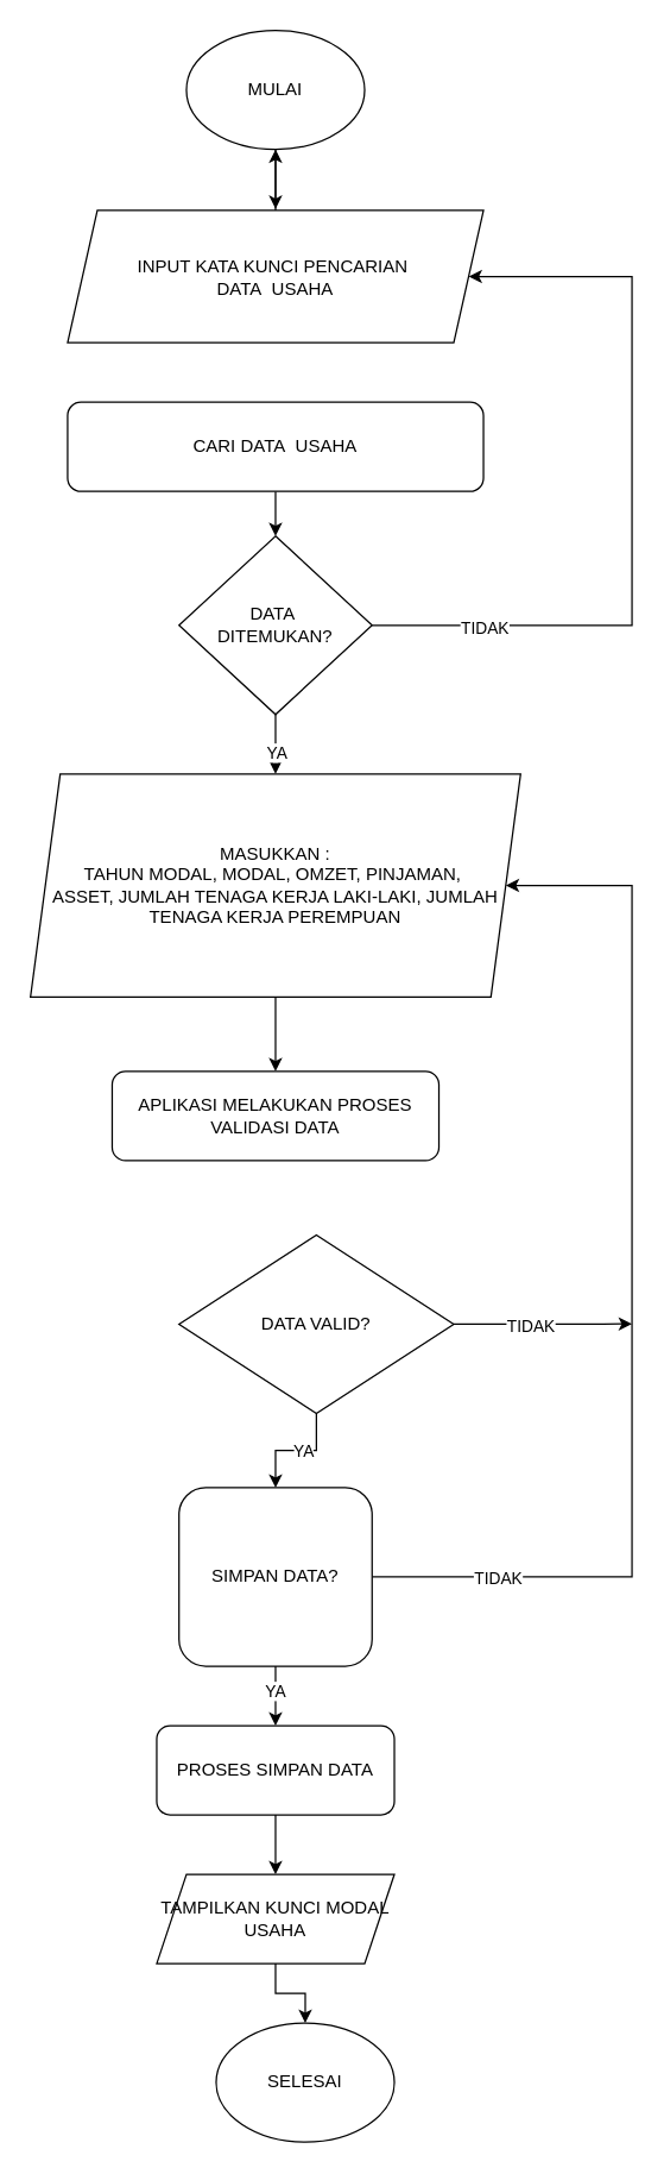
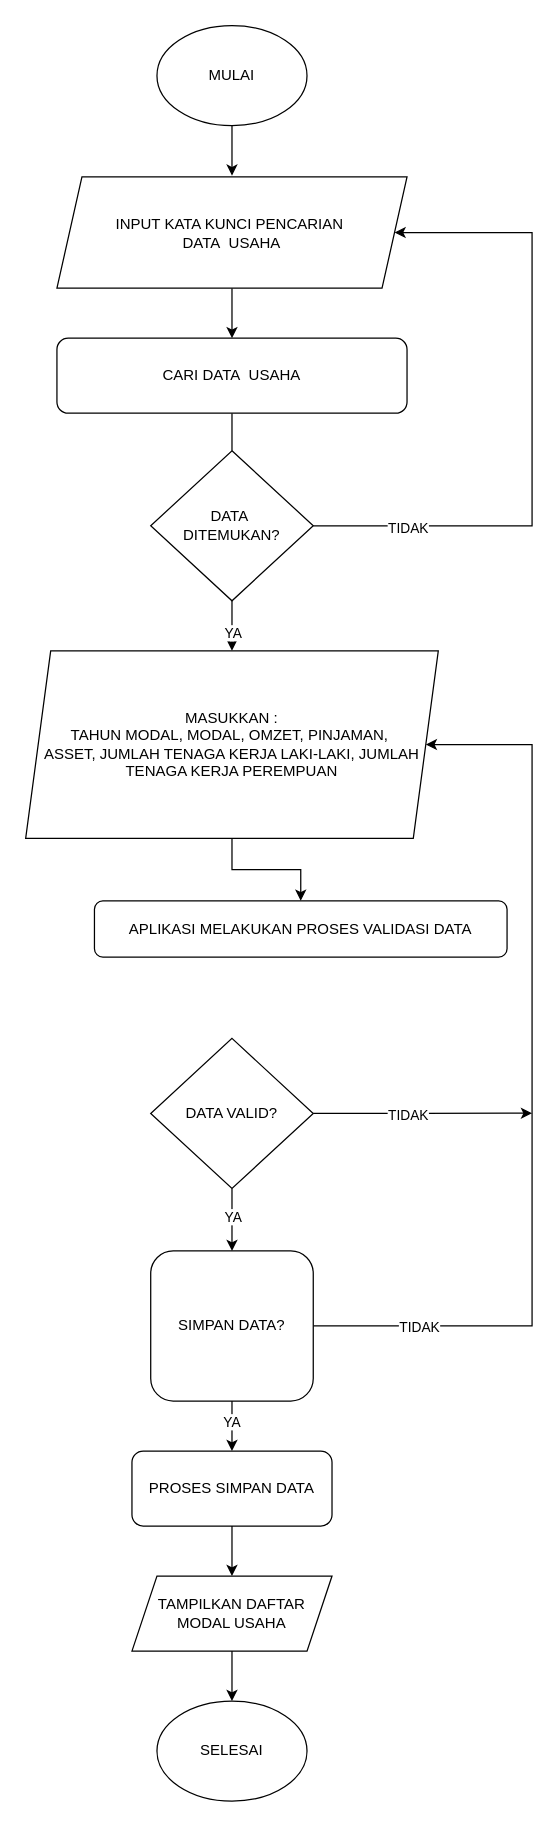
  <mxCell id="0" />
  <mxCell id="1" parent="0" />
  <mxCell id="2" style="edgeStyle=orthogonalEdgeStyle;rounded=0;orthogonalLoop=1;jettySize=auto;html=1;" edge="1" parent="1" source="3"><mxGeometry relative="1" as="geometry"><mxPoint x="185" y="140" as="targetPoint" /></mxGeometry></mxCell>
  <mxCell id="3" value="MULAI" style="ellipse;whiteSpace=wrap;html=1;" vertex="1" parent="1"><mxGeometry x="125" y="20" width="120" height="80" as="geometry" /></mxCell>
- <mxCell id="4" style="edgeStyle=orthogonalEdgeStyle;rounded=0;orthogonalLoop=1;jettySize=auto;html=1;" edge="1" parent="1" source="5" target="3"><mxGeometry relative="1" as="geometry" /></mxCell>
+ <mxCell id="4" style="edgeStyle=orthogonalEdgeStyle;rounded=0;orthogonalLoop=1;jettySize=auto;html=1;entryX=0.5;entryY=0;entryDx=0;entryDy=0;" edge="1" parent="1" source="5" target="23"><mxGeometry relative="1" as="geometry" /></mxCell>
  <mxCell id="5" value="INPUT KATA KUNCI PENCARIAN&amp;nbsp;&lt;div&gt;DATA&amp;nbsp; USAHA&lt;/div&gt;" style="shape=parallelogram;perimeter=parallelogramPerimeter;whiteSpace=wrap;html=1;fixedSize=1;" vertex="1" parent="1"><mxGeometry x="45" y="141" width="280" height="89" as="geometry" /></mxCell>
  <mxCell id="6" style="edgeStyle=orthogonalEdgeStyle;rounded=0;orthogonalLoop=1;jettySize=auto;html=1;exitX=0.5;exitY=1;exitDx=0;exitDy=0;entryX=0.5;entryY=0;entryDx=0;entryDy=0;" edge="1" parent="1" source="10" target="17"><mxGeometry relative="1" as="geometry" /></mxCell>
  <mxCell id="7" value="YA" style="edgeLabel;html=1;align=center;verticalAlign=middle;resizable=0;points=[];" vertex="1" connectable="0" parent="6"><mxGeometry x="-0.129" relative="1" as="geometry"><mxPoint as="offset" /></mxGeometry></mxCell>
  <mxCell id="8" style="edgeStyle=orthogonalEdgeStyle;rounded=0;orthogonalLoop=1;jettySize=auto;html=1;exitX=1;exitY=0.5;exitDx=0;exitDy=0;" edge="1" parent="1" source="10"><mxGeometry relative="1" as="geometry"><mxPoint x="425" y="889.8" as="targetPoint" /></mxGeometry></mxCell>
  <mxCell id="9" value="TIDAK" style="edgeLabel;html=1;align=center;verticalAlign=middle;resizable=0;points=[];" vertex="1" connectable="0" parent="8"><mxGeometry x="-0.146" y="-1" relative="1" as="geometry"><mxPoint as="offset" /></mxGeometry></mxCell>
- <mxCell id="10" value="DATA VALID?" style="rhombus;whiteSpace=wrap;html=1;" vertex="1" parent="1"><mxGeometry x="120" y="830" width="185" height="120" as="geometry" /></mxCell>
- <mxCell id="11" value="SELESAI" style="ellipse;whiteSpace=wrap;html=1;" vertex="1" parent="1"><mxGeometry x="145" y="1360" width="120" height="80" as="geometry" /></mxCell>
- <mxCell id="12" value="APLIKASI MELAKUKAN PROSES VALIDASI DATA" style="rounded=1;whiteSpace=wrap;html=1;" vertex="1" parent="1"><mxGeometry x="75" y="720" width="220" height="60" as="geometry" /></mxCell>
+ <mxCell id="10" value="DATA VALID?" style="rhombus;whiteSpace=wrap;html=1;" vertex="1" parent="1"><mxGeometry x="120" y="830" width="130" height="120" as="geometry" /></mxCell>
+ <mxCell id="11" value="SELESAI" style="ellipse;whiteSpace=wrap;html=1;" vertex="1" parent="1"><mxGeometry x="125" y="1360" width="120" height="80" as="geometry" /></mxCell>
+ <mxCell id="12" value="APLIKASI MELAKUKAN PROSES VALIDASI DATA" style="rounded=1;whiteSpace=wrap;html=1;" vertex="1" parent="1"><mxGeometry x="75" y="720" width="330" height="45" as="geometry" /></mxCell>
  <mxCell id="13" style="edgeStyle=orthogonalEdgeStyle;rounded=0;orthogonalLoop=1;jettySize=auto;html=1;exitX=1;exitY=0.5;exitDx=0;exitDy=0;entryX=1;entryY=0.5;entryDx=0;entryDy=0;" edge="1" parent="1" source="17" target="30"><mxGeometry relative="1" as="geometry"><mxPoint x="425" y="600" as="targetPoint" /><Array as="points"><mxPoint x="425" y="1060" /><mxPoint x="425" y="595" /></Array></mxGeometry></mxCell>
  <mxCell id="14" value="TIDAK" style="edgeLabel;html=1;align=center;verticalAlign=middle;resizable=0;points=[];" vertex="1" connectable="0" parent="13"><mxGeometry x="-0.769" relative="1" as="geometry"><mxPoint as="offset" /></mxGeometry></mxCell>
  <mxCell id="15" style="edgeStyle=orthogonalEdgeStyle;rounded=0;orthogonalLoop=1;jettySize=auto;html=1;entryX=0.5;entryY=0;entryDx=0;entryDy=0;" edge="1" parent="1" source="17"><mxGeometry relative="1" as="geometry"><mxPoint x="185" y="1160" as="targetPoint" /></mxGeometry></mxCell>
  <mxCell id="16" value="YA" style="edgeLabel;html=1;align=center;verticalAlign=middle;resizable=0;points=[];" vertex="1" connectable="0" parent="15"><mxGeometry x="-0.199" y="-1" relative="1" as="geometry"><mxPoint as="offset" /></mxGeometry></mxCell>
  <mxCell id="17" value="SIMPAN DATA?" style="whiteSpace=wrap;html=1;rounded=1;" vertex="1" parent="1"><mxGeometry x="120" y="1000" width="130" height="120" as="geometry" /></mxCell>
  <mxCell id="18" style="edgeStyle=orthogonalEdgeStyle;rounded=0;orthogonalLoop=1;jettySize=auto;html=1;exitX=0.5;exitY=1;exitDx=0;exitDy=0;entryX=0.5;entryY=0;entryDx=0;entryDy=0;" edge="1" parent="1" source="19" target="21"><mxGeometry relative="1" as="geometry" /></mxCell>
  <mxCell id="19" value="PROSES SIMPAN DATA" style="rounded=1;whiteSpace=wrap;html=1;" vertex="1" parent="1"><mxGeometry x="105" y="1160" width="160" height="60" as="geometry" /></mxCell>
  <mxCell id="20" style="edgeStyle=orthogonalEdgeStyle;rounded=0;orthogonalLoop=1;jettySize=auto;html=1;exitX=0.5;exitY=1;exitDx=0;exitDy=0;entryX=0.5;entryY=0;entryDx=0;entryDy=0;" edge="1" parent="1" source="21" target="11"><mxGeometry relative="1" as="geometry" /></mxCell>
- <mxCell id="21" value="TAMPILKAN KUNCI MODAL USAHA" style="shape=parallelogram;perimeter=parallelogramPerimeter;whiteSpace=wrap;html=1;fixedSize=1;" vertex="1" parent="1"><mxGeometry x="105" y="1260" width="160" height="60" as="geometry" /></mxCell>
- <mxCell id="22" style="edgeStyle=orthogonalEdgeStyle;rounded=0;orthogonalLoop=1;jettySize=auto;html=1;entryX=0.5;entryY=0;entryDx=0;entryDy=0;" edge="1" parent="1" source="23" target="28"><mxGeometry relative="1" as="geometry" /></mxCell>
+ <mxCell id="21" value="TAMPILKAN DAFTAR MODAL USAHA" style="shape=parallelogram;perimeter=parallelogramPerimeter;whiteSpace=wrap;html=1;fixedSize=1;" vertex="1" parent="1"><mxGeometry x="105" y="1260" width="160" height="60" as="geometry" /></mxCell>
+ <mxCell id="22" style="edgeStyle=orthogonalEdgeStyle;rounded=0;orthogonalLoop=1;jettySize=auto;html=1;entryX=0.5;entryY=0;entryDx=0;entryDy=0;endArrow=none;" edge="1" parent="1" source="23" target="28"><mxGeometry relative="1" as="geometry" /></mxCell>
  <mxCell id="23" value="CARI DATA&amp;nbsp; USAHA" style="rounded=1;whiteSpace=wrap;html=1;" vertex="1" parent="1"><mxGeometry x="45" y="270" width="280" height="60" as="geometry" /></mxCell>
  <mxCell id="24" style="edgeStyle=orthogonalEdgeStyle;rounded=0;orthogonalLoop=1;jettySize=auto;html=1;entryX=0.5;entryY=0;entryDx=0;entryDy=0;" edge="1" parent="1" source="28" target="30"><mxGeometry relative="1" as="geometry" /></mxCell>
  <mxCell id="25" value="YA" style="edgeLabel;html=1;align=center;verticalAlign=middle;resizable=0;points=[];" vertex="1" connectable="0" parent="24"><mxGeometry x="0.249" relative="1" as="geometry"><mxPoint as="offset" /></mxGeometry></mxCell>
  <mxCell id="26" style="edgeStyle=orthogonalEdgeStyle;rounded=0;orthogonalLoop=1;jettySize=auto;html=1;exitX=1;exitY=0.5;exitDx=0;exitDy=0;entryX=1;entryY=0.5;entryDx=0;entryDy=0;" edge="1" parent="1" source="28" target="5"><mxGeometry relative="1" as="geometry"><mxPoint x="465" y="429.8" as="targetPoint" /><Array as="points"><mxPoint x="425" y="420" /><mxPoint x="425" y="186" /></Array></mxGeometry></mxCell>
  <mxCell id="27" value="TIDAK" style="edgeLabel;html=1;align=center;verticalAlign=middle;resizable=0;points=[];" vertex="1" connectable="0" parent="26"><mxGeometry x="-0.712" y="-1" relative="1" as="geometry"><mxPoint as="offset" /></mxGeometry></mxCell>
  <mxCell id="28" value="DATA&amp;nbsp;&lt;div&gt;DITEMUKAN?&lt;/div&gt;" style="rhombus;whiteSpace=wrap;html=1;" vertex="1" parent="1"><mxGeometry x="120" y="360" width="130" height="120" as="geometry" /></mxCell>
  <mxCell id="29" style="edgeStyle=orthogonalEdgeStyle;rounded=0;orthogonalLoop=1;jettySize=auto;html=1;entryX=0.5;entryY=0;entryDx=0;entryDy=0;" edge="1" parent="1" source="30" target="12"><mxGeometry relative="1" as="geometry" /></mxCell>
  <mxCell id="30" value="MASUKKAN :&lt;br&gt;TAHUN MODAL, MODAL, OMZET, PINJAMAN,&amp;nbsp;&lt;div&gt;ASSET, JUMLAH TENAGA KERJA LAKI-LAKI, JUMLAH TENAGA KERJA PEREMPUAN&lt;/div&gt;" style="shape=parallelogram;perimeter=parallelogramPerimeter;whiteSpace=wrap;html=1;fixedSize=1;" vertex="1" parent="1"><mxGeometry x="20" y="520" width="330" height="150" as="geometry" /></mxCell>
